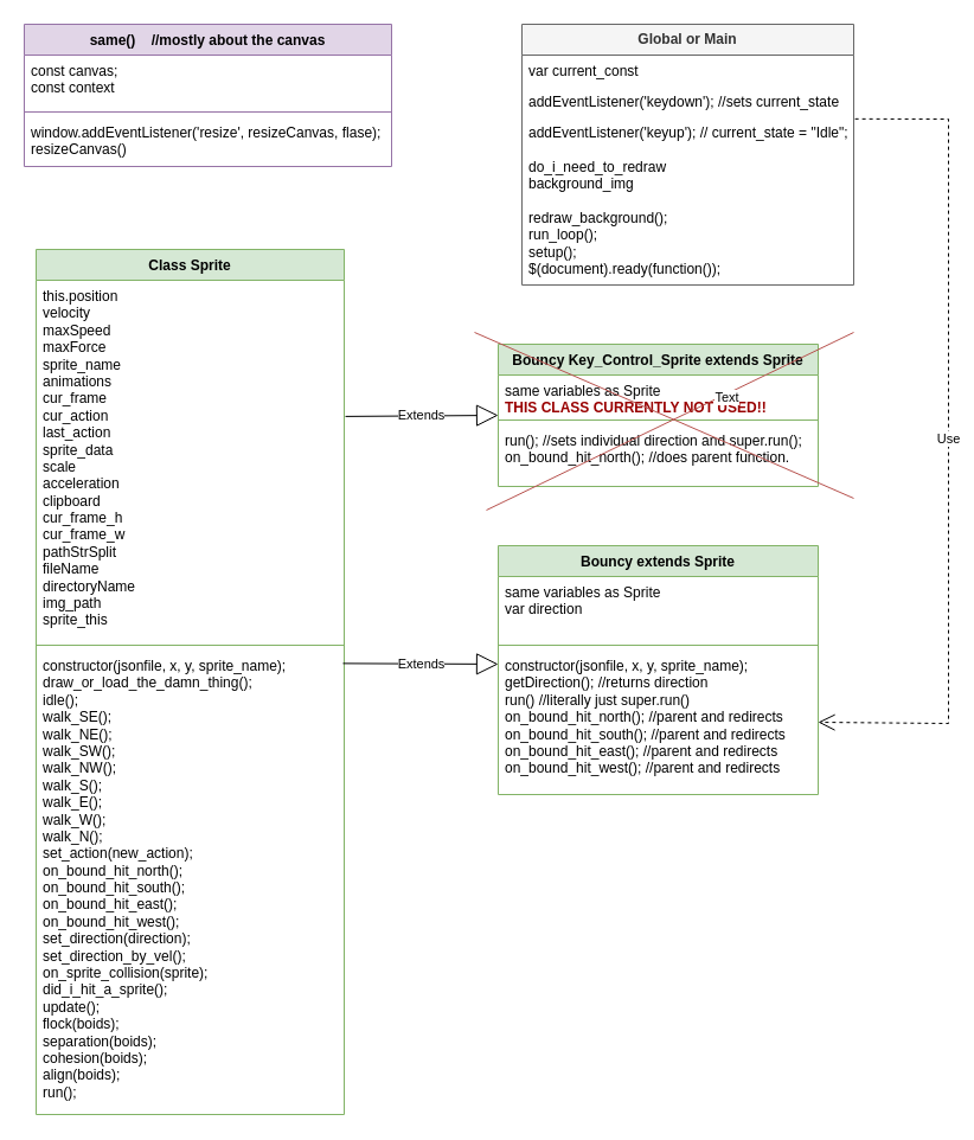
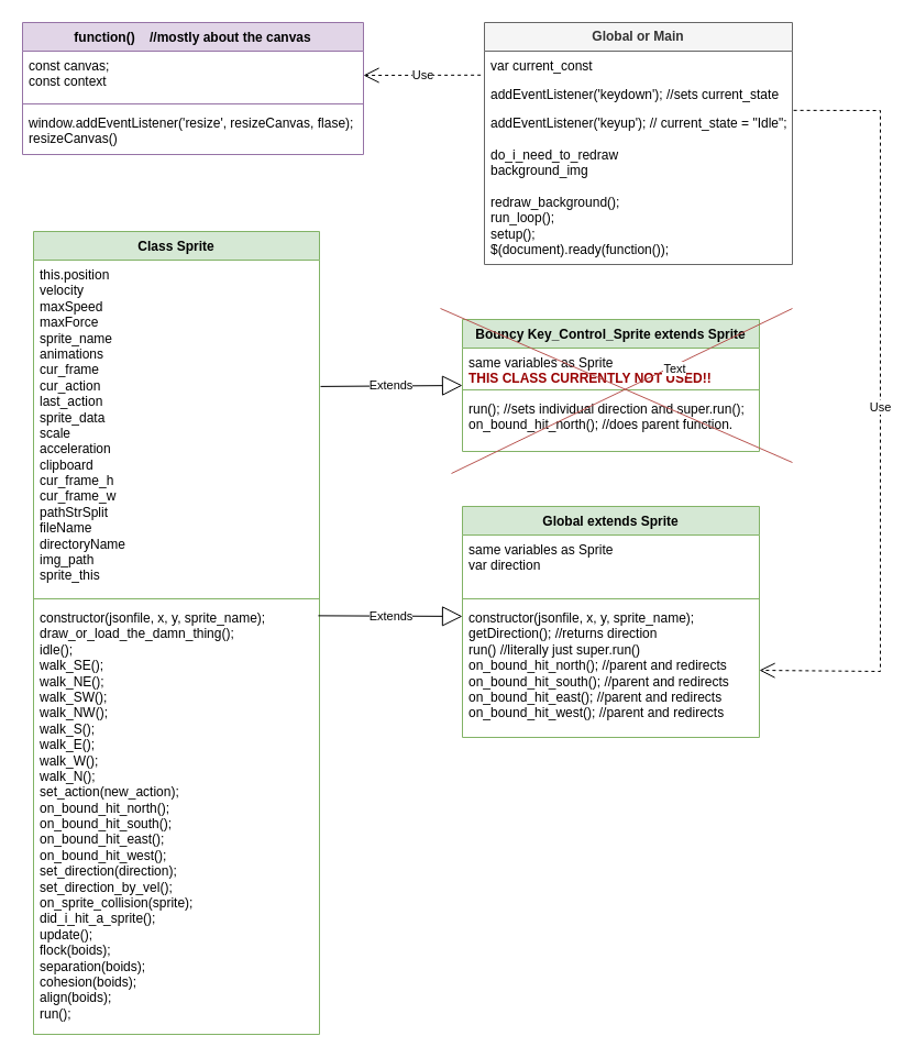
  <mxCell id="0" />
  <mxCell id="1" parent="0" />
- <mxCell id="2" value="same()&amp;nbsp; &amp;nbsp; //mostly about the canvas" style="swimlane;fontStyle=1;align=center;verticalAlign=top;childLayout=stackLayout;horizontal=1;startSize=26;horizontalStack=0;resizeParent=1;resizeParentMax=0;resizeLast=0;collapsible=1;marginBottom=0;whiteSpace=wrap;html=1;fillColor=#e1d5e7;strokeColor=#9673a6;" vertex="1" parent="1"><mxGeometry x="20" y="20" width="310" height="120" as="geometry" /></mxCell>
+ <mxCell id="2" value="function()&amp;nbsp; &amp;nbsp; //mostly about the canvas" style="swimlane;fontStyle=1;align=center;verticalAlign=top;childLayout=stackLayout;horizontal=1;startSize=26;horizontalStack=0;resizeParent=1;resizeParentMax=0;resizeLast=0;collapsible=1;marginBottom=0;whiteSpace=wrap;html=1;fillColor=#e1d5e7;strokeColor=#9673a6;" vertex="1" parent="1"><mxGeometry x="20" y="20" width="310" height="120" as="geometry" /></mxCell>
  <mxCell id="3" value="const canvas;&lt;div&gt;const context&amp;nbsp;&lt;br&gt;&lt;div&gt;&lt;br&gt;&lt;/div&gt;&lt;div&gt;&lt;br&gt;&lt;/div&gt;&lt;div&gt;&lt;br&gt;&lt;/div&gt;&lt;div&gt;&lt;br&gt;&lt;/div&gt;&lt;div&gt;&lt;br&gt;&lt;/div&gt;&lt;div&gt;&lt;br&gt;&lt;/div&gt;&lt;div&gt;&lt;br&gt;&lt;/div&gt;&lt;div&gt;&lt;br&gt;&lt;/div&gt;&lt;div&gt;&lt;br&gt;&lt;/div&gt;&lt;div&gt;&lt;br&gt;&lt;/div&gt;&lt;div&gt;&lt;br&gt;&lt;/div&gt;&lt;/div&gt;" style="text;strokeColor=none;fillColor=none;align=left;verticalAlign=top;spacingLeft=4;spacingRight=4;overflow=hidden;rotatable=0;points=[[0,0.5],[1,0.5]];portConstraint=eastwest;whiteSpace=wrap;html=1;" vertex="1" parent="2"><mxGeometry y="26" width="310" height="44" as="geometry" /></mxCell>
  <mxCell id="4" value="" style="line;strokeWidth=1;fillColor=none;align=left;verticalAlign=middle;spacingTop=-1;spacingLeft=3;spacingRight=3;rotatable=0;labelPosition=right;points=[];portConstraint=eastwest;strokeColor=inherit;" vertex="1" parent="2"><mxGeometry y="70" width="310" height="8" as="geometry" /></mxCell>
  <mxCell id="5" value="&lt;div&gt;window.addEventListener('resize', resizeCanvas, flase);&lt;/div&gt;&lt;div&gt;resizeCanvas()&lt;/div&gt;" style="text;strokeColor=none;fillColor=none;align=left;verticalAlign=top;spacingLeft=4;spacingRight=4;overflow=hidden;rotatable=0;points=[[0,0.5],[1,0.5]];portConstraint=eastwest;whiteSpace=wrap;html=1;" vertex="1" parent="2"><mxGeometry y="78" width="310" height="42" as="geometry" /></mxCell>
  <mxCell id="6" value="Class Sprite" style="swimlane;fontStyle=1;align=center;verticalAlign=top;childLayout=stackLayout;horizontal=1;startSize=26;horizontalStack=0;resizeParent=1;resizeParentMax=0;resizeLast=0;collapsible=1;marginBottom=0;whiteSpace=wrap;html=1;fillColor=#d5e8d4;strokeColor=#82b366;" vertex="1" parent="1"><mxGeometry x="30" y="210" width="260" height="730" as="geometry" /></mxCell>
  <mxCell id="7" value="this.position&lt;div&gt;velocity&lt;/div&gt;&lt;div&gt;maxSpeed&lt;/div&gt;&lt;div&gt;maxForce&lt;br&gt;&lt;div&gt;sprite_name&lt;/div&gt;&lt;div&gt;animations&lt;/div&gt;&lt;div&gt;cur_frame&lt;/div&gt;&lt;div&gt;cur_action&lt;/div&gt;&lt;div&gt;last_action&lt;/div&gt;&lt;div&gt;sprite_data&lt;/div&gt;&lt;div&gt;scale&lt;/div&gt;&lt;div&gt;acceleration&lt;/div&gt;&lt;div&gt;clipboard&lt;/div&gt;&lt;div&gt;cur_frame_h&lt;/div&gt;&lt;div&gt;cur_frame_w&lt;/div&gt;&lt;div&gt;pathStrSplit&lt;/div&gt;&lt;div&gt;fileName&lt;/div&gt;&lt;div&gt;directoryName&lt;/div&gt;&lt;div&gt;img_path&lt;/div&gt;&lt;div&gt;sprite_this&lt;br&gt;&lt;div&gt;&lt;br&gt;&lt;/div&gt;&lt;div&gt;&lt;br&gt;&lt;/div&gt;&lt;div&gt;&lt;br&gt;&lt;/div&gt;&lt;div&gt;&lt;br&gt;&lt;/div&gt;&lt;div&gt;&lt;br&gt;&lt;/div&gt;&lt;div&gt;&lt;br&gt;&lt;/div&gt;&lt;div&gt;&lt;br&gt;&lt;/div&gt;&lt;div&gt;&lt;br&gt;&lt;/div&gt;&lt;div&gt;&lt;br&gt;&lt;/div&gt;&lt;div&gt;&lt;br&gt;&lt;/div&gt;&lt;div&gt;&lt;br&gt;&lt;/div&gt;&lt;/div&gt;&lt;/div&gt;" style="text;strokeColor=none;fillColor=none;align=left;verticalAlign=top;spacingLeft=4;spacingRight=4;overflow=hidden;rotatable=0;points=[[0,0.5],[1,0.5]];portConstraint=eastwest;whiteSpace=wrap;html=1;" vertex="1" parent="6"><mxGeometry y="26" width="260" height="304" as="geometry" /></mxCell>
  <mxCell id="8" value="" style="line;strokeWidth=1;fillColor=none;align=left;verticalAlign=middle;spacingTop=-1;spacingLeft=3;spacingRight=3;rotatable=0;labelPosition=right;points=[];portConstraint=eastwest;strokeColor=inherit;" vertex="1" parent="6"><mxGeometry y="330" width="260" height="8" as="geometry" /></mxCell>
  <mxCell id="9" value="constructor(jsonfile, x, y, sprite_name);&amp;nbsp;&lt;div&gt;draw_or_load_the_damn_thing();&lt;/div&gt;&lt;div&gt;idle();&lt;/div&gt;&lt;div&gt;walk_SE();&lt;/div&gt;&lt;div&gt;walk_NE();&lt;/div&gt;&lt;div&gt;walk_SW();&lt;/div&gt;&lt;div&gt;walk_NW();&lt;/div&gt;&lt;div&gt;walk_S();&lt;/div&gt;&lt;div&gt;walk_E();&lt;/div&gt;&lt;div&gt;walk_W();&lt;/div&gt;&lt;div&gt;walk_N();&lt;/div&gt;&lt;div&gt;set_action(new_action);&lt;/div&gt;&lt;div&gt;on_bound_hit_north();&lt;/div&gt;&lt;div&gt;on_bound_hit_south();&lt;/div&gt;&lt;div&gt;on_bound_hit_east();&lt;/div&gt;&lt;div&gt;on_bound_hit_west();&lt;/div&gt;&lt;div&gt;set_direction(direction);&lt;/div&gt;&lt;div&gt;set_direction_by_vel();&lt;/div&gt;&lt;div&gt;on_sprite_collision(sprite);&lt;/div&gt;&lt;div&gt;did_i_hit_a_sprite();&lt;/div&gt;&lt;div&gt;update();&lt;/div&gt;&lt;div&gt;flock(boids);&lt;/div&gt;&lt;div&gt;separation(boids);&lt;/div&gt;&lt;div&gt;cohesion(boids);&lt;/div&gt;&lt;div&gt;align(boids);&lt;/div&gt;&lt;div&gt;run();&lt;/div&gt;" style="text;strokeColor=none;fillColor=none;align=left;verticalAlign=top;spacingLeft=4;spacingRight=4;overflow=hidden;rotatable=0;points=[[0,0.5],[1,0.5]];portConstraint=eastwest;whiteSpace=wrap;html=1;" vertex="1" parent="6"><mxGeometry y="338" width="260" height="392" as="geometry" /></mxCell>
  <mxCell id="10" value="&lt;b&gt;Global or Main&lt;/b&gt;" style="swimlane;fontStyle=0;childLayout=stackLayout;horizontal=1;startSize=26;fillColor=#f5f5f5;horizontalStack=0;resizeParent=1;resizeParentMax=0;resizeLast=0;collapsible=1;marginBottom=0;whiteSpace=wrap;html=1;fontColor=#333333;strokeColor=#666666;" vertex="1" parent="1"><mxGeometry x="440" y="20" width="280" height="220" as="geometry" /></mxCell>
  <mxCell id="11" value="var current_const" style="text;strokeColor=none;fillColor=none;align=left;verticalAlign=top;spacingLeft=4;spacingRight=4;overflow=hidden;rotatable=0;points=[[0,0.5],[1,0.5]];portConstraint=eastwest;whiteSpace=wrap;html=1;" vertex="1" parent="10"><mxGeometry y="26" width="280" height="26" as="geometry" /></mxCell>
  <mxCell id="12" value="addEventListener('keydown'); //sets current_state" style="text;strokeColor=none;fillColor=none;align=left;verticalAlign=top;spacingLeft=4;spacingRight=4;overflow=hidden;rotatable=0;points=[[0,0.5],[1,0.5]];portConstraint=eastwest;whiteSpace=wrap;html=1;" vertex="1" parent="10"><mxGeometry y="52" width="280" height="26" as="geometry" /></mxCell>
  <mxCell id="13" value="addEventListener('keyup'); // current_state = &quot;Idle&quot;;&lt;div&gt;&lt;br&gt;&lt;/div&gt;&lt;div&gt;do_i_need_to_redraw&lt;/div&gt;&lt;div&gt;background_img&lt;/div&gt;&lt;div&gt;&lt;br&gt;&lt;/div&gt;&lt;div&gt;redraw_background();&lt;/div&gt;&lt;div&gt;run_loop();&lt;/div&gt;&lt;div&gt;setup();&lt;/div&gt;&lt;div&gt;$(document).ready(function());&lt;br&gt;&lt;div&gt;&lt;br&gt;&lt;/div&gt;&lt;div&gt;&lt;br&gt;&lt;/div&gt;&lt;/div&gt;" style="text;strokeColor=none;fillColor=none;align=left;verticalAlign=top;spacingLeft=4;spacingRight=4;overflow=hidden;rotatable=0;points=[[0,0.5],[1,0.5]];portConstraint=eastwest;whiteSpace=wrap;html=1;" vertex="1" parent="10"><mxGeometry y="78" width="280" height="142" as="geometry" /></mxCell>
  <mxCell id="14" value="Bouncy Key_Control_Sprite extends Sprite" style="swimlane;fontStyle=1;align=center;verticalAlign=top;childLayout=stackLayout;horizontal=1;startSize=26;horizontalStack=0;resizeParent=1;resizeParentMax=0;resizeLast=0;collapsible=1;marginBottom=0;whiteSpace=wrap;html=1;fillColor=#d5e8d4;strokeColor=#82b366;" vertex="1" parent="1"><mxGeometry x="420" y="290" width="270" height="120" as="geometry" /></mxCell>
  <mxCell id="15" value="&lt;div&gt;&lt;div&gt;same variables as Sprite&lt;/div&gt;&lt;div&gt;&lt;b&gt;&lt;font color=&quot;#990000&quot;&gt;THIS CLASS CURRENTLY NOT USED!!&lt;br&gt;&lt;/font&gt;&lt;/b&gt;&lt;div&gt;&lt;br&gt;&lt;/div&gt;&lt;div&gt;&lt;br&gt;&lt;/div&gt;&lt;div&gt;&lt;br&gt;&lt;/div&gt;&lt;div&gt;&lt;br&gt;&lt;/div&gt;&lt;div&gt;&lt;br&gt;&lt;/div&gt;&lt;div&gt;&lt;br&gt;&lt;/div&gt;&lt;div&gt;&lt;br&gt;&lt;/div&gt;&lt;div&gt;&lt;br&gt;&lt;/div&gt;&lt;div&gt;&lt;br&gt;&lt;/div&gt;&lt;div&gt;&lt;br&gt;&lt;/div&gt;&lt;div&gt;&lt;br&gt;&lt;/div&gt;&lt;/div&gt;&lt;/div&gt;" style="text;strokeColor=none;fillColor=none;align=left;verticalAlign=top;spacingLeft=4;spacingRight=4;overflow=hidden;rotatable=0;points=[[0,0.5],[1,0.5]];portConstraint=eastwest;whiteSpace=wrap;html=1;" vertex="1" parent="14"><mxGeometry y="26" width="270" height="34" as="geometry" /></mxCell>
  <mxCell id="16" value="" style="line;strokeWidth=1;fillColor=none;align=left;verticalAlign=middle;spacingTop=-1;spacingLeft=3;spacingRight=3;rotatable=0;labelPosition=right;points=[];portConstraint=eastwest;strokeColor=inherit;" vertex="1" parent="14"><mxGeometry y="60" width="270" height="8" as="geometry" /></mxCell>
  <mxCell id="17" value="&lt;div&gt;run(); //sets individual direction and super.run();&lt;/div&gt;&lt;div&gt;on_bound_hit_north(); //does parent function.&lt;/div&gt;&lt;div&gt;&lt;br&gt;&lt;/div&gt;" style="text;strokeColor=none;fillColor=none;align=left;verticalAlign=top;spacingLeft=4;spacingRight=4;overflow=hidden;rotatable=0;points=[[0,0.5],[1,0.5]];portConstraint=eastwest;whiteSpace=wrap;html=1;" vertex="1" parent="14"><mxGeometry y="68" width="270" height="52" as="geometry" /></mxCell>
  <mxCell id="18" value="" style="endArrow=none;html=1;rounded=0;fillColor=#f8cecc;strokeColor=#b85450;" edge="1" parent="14"><mxGeometry width="50" height="50" relative="1" as="geometry"><mxPoint x="-10" y="140" as="sourcePoint" /><mxPoint x="300" y="-10" as="targetPoint" /></mxGeometry></mxCell>
  <mxCell id="19" value="Text" style="edgeLabel;html=1;align=center;verticalAlign=middle;resizable=0;points=[];" vertex="1" connectable="0" parent="18"><mxGeometry x="0.299" y="-1" relative="1" as="geometry"><mxPoint y="1" as="offset" /></mxGeometry></mxCell>
- <mxCell id="20" value="Bouncy extends Sprite" style="swimlane;fontStyle=1;align=center;verticalAlign=top;childLayout=stackLayout;horizontal=1;startSize=26;horizontalStack=0;resizeParent=1;resizeParentMax=0;resizeLast=0;collapsible=1;marginBottom=0;whiteSpace=wrap;html=1;fillColor=#d5e8d4;strokeColor=#82b366;" vertex="1" parent="1"><mxGeometry x="420" y="460" width="270" height="210" as="geometry" /></mxCell>
+ <mxCell id="20" value="Global extends Sprite" style="swimlane;fontStyle=1;align=center;verticalAlign=top;childLayout=stackLayout;horizontal=1;startSize=26;horizontalStack=0;resizeParent=1;resizeParentMax=0;resizeLast=0;collapsible=1;marginBottom=0;whiteSpace=wrap;html=1;fillColor=#d5e8d4;strokeColor=#82b366;" vertex="1" parent="1"><mxGeometry x="420" y="460" width="270" height="210" as="geometry" /></mxCell>
  <mxCell id="21" value="&lt;div&gt;&lt;div&gt;same variables as Sprite&lt;/div&gt;&lt;div&gt;var direction&lt;/div&gt;&lt;div&gt;&lt;br&gt;&lt;/div&gt;&lt;div&gt;&lt;div&gt;&lt;br&gt;&lt;/div&gt;&lt;div&gt;&lt;br&gt;&lt;/div&gt;&lt;div&gt;&lt;br&gt;&lt;/div&gt;&lt;div&gt;&lt;br&gt;&lt;/div&gt;&lt;div&gt;&lt;br&gt;&lt;/div&gt;&lt;div&gt;&lt;br&gt;&lt;/div&gt;&lt;div&gt;&lt;br&gt;&lt;/div&gt;&lt;/div&gt;&lt;/div&gt;" style="text;strokeColor=none;fillColor=none;align=left;verticalAlign=top;spacingLeft=4;spacingRight=4;overflow=hidden;rotatable=0;points=[[0,0.5],[1,0.5]];portConstraint=eastwest;whiteSpace=wrap;html=1;" vertex="1" parent="20"><mxGeometry y="26" width="270" height="54" as="geometry" /></mxCell>
  <mxCell id="22" value="" style="line;strokeWidth=1;fillColor=none;align=left;verticalAlign=middle;spacingTop=-1;spacingLeft=3;spacingRight=3;rotatable=0;labelPosition=right;points=[];portConstraint=eastwest;strokeColor=inherit;" vertex="1" parent="20"><mxGeometry y="80" width="270" height="8" as="geometry" /></mxCell>
  <mxCell id="23" value="&lt;div&gt;constructor(jsonfile, x, y, sprite_name);&lt;/div&gt;&lt;div&gt;getDirection(); //returns direction&lt;/div&gt;&lt;div&gt;run() //literally just super.run()&lt;/div&gt;&lt;div&gt;on_bound_hit_north(); //parent and redirects&lt;/div&gt;&lt;div&gt;on_bound_hit_south(); //parent and redirects&lt;/div&gt;&lt;div&gt;on_bound_hit_east(); //parent and redirects&lt;/div&gt;&lt;div&gt;on_bound_hit_west(); //parent and redirects&lt;/div&gt;&lt;div&gt;&lt;br&gt;&lt;/div&gt;&lt;div&gt;&lt;br&gt;&lt;/div&gt;" style="text;strokeColor=none;fillColor=none;align=left;verticalAlign=top;spacingLeft=4;spacingRight=4;overflow=hidden;rotatable=0;points=[[0,0.5],[1,0.5]];portConstraint=eastwest;whiteSpace=wrap;html=1;" vertex="1" parent="20"><mxGeometry y="88" width="270" height="122" as="geometry" /></mxCell>
  <mxCell id="24" value="Extends" style="endArrow=block;endSize=16;endFill=0;html=1;rounded=0;entryX=0;entryY=0.5;entryDx=0;entryDy=0;exitX=1.004;exitY=0.378;exitDx=0;exitDy=0;exitPerimeter=0;" edge="1" parent="1" source="7" target="14"><mxGeometry width="160" relative="1" as="geometry"><mxPoint x="340" y="410" as="sourcePoint" /><mxPoint x="460" y="440" as="targetPoint" /></mxGeometry></mxCell>
  <mxCell id="25" value="Extends" style="endArrow=block;endSize=16;endFill=0;html=1;rounded=0;exitX=0.996;exitY=0.029;exitDx=0;exitDy=0;exitPerimeter=0;entryX=0;entryY=0.098;entryDx=0;entryDy=0;entryPerimeter=0;" edge="1" parent="1" source="9" target="23"><mxGeometry width="160" relative="1" as="geometry"><mxPoint x="300" y="540" as="sourcePoint" /><mxPoint x="400" y="560" as="targetPoint" /></mxGeometry></mxCell>
  <mxCell id="26" value="Use" style="endArrow=open;endSize=12;dashed=1;html=1;rounded=0;exitX=1.004;exitY=0.013;exitDx=0;exitDy=0;exitPerimeter=0;entryX=1;entryY=0.5;entryDx=0;entryDy=0;" edge="1" parent="1" source="13" target="23"><mxGeometry width="160" relative="1" as="geometry"><mxPoint x="605" y="440" as="sourcePoint" /><mxPoint x="730" y="570" as="targetPoint" /><Array as="points"><mxPoint x="800" y="100" /><mxPoint x="800" y="370" /><mxPoint x="800" y="610" /></Array></mxGeometry></mxCell>
  <mxCell id="27" value="" style="endArrow=none;html=1;rounded=0;fillColor=#f8cecc;strokeColor=#b85450;" edge="1" parent="1"><mxGeometry width="50" height="50" relative="1" as="geometry"><mxPoint x="400" y="280" as="sourcePoint" /><mxPoint x="720" y="420" as="targetPoint" /></mxGeometry></mxCell>
+ <mxCell id="28" value="Use" style="endArrow=open;endSize=12;dashed=1;html=1;rounded=0;entryX=1;entryY=0.5;entryDx=0;entryDy=0;exitX=-0.012;exitY=0.838;exitDx=0;exitDy=0;exitPerimeter=0;" edge="1" parent="1" source="11" target="3"><mxGeometry width="160" relative="1" as="geometry"><mxPoint x="390" y="210" as="sourcePoint" /><mxPoint x="550" y="210" as="targetPoint" /></mxGeometry></mxCell>
